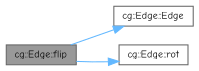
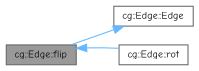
  digraph {
    fontname="Comic Neue"
    rankdir=LR
    node [color=grey40 fillcolor=white fontname="Comic Neue" fontsize=10 shape=box style=filled]
    edge [color=steelblue1 fontname="Comic Neue" fontsize=10 labelfontname=Helvetica labelfontsize=10 style=solid]
    n1 [color=gray40 fillcolor=grey60 fontcolor=black height=0.2 label="cg::Edge::flip" width=0.4]
    n2 [height=0.2 label="cg::Edge::Edge" width=0.4]
    n3 [height=0.2 label="cg::Edge::rot" width=0.4]
    n1 -> n2
-   n1 -> n3
+   n3 -> n1
  }
